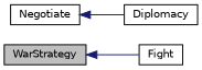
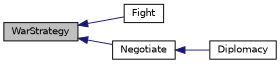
  digraph {
    rankdir=LR
    node [color=black fillcolor=white fontname=Helvetica fontsize=10 shape=record style=filled]
    edge [color=midnightblue dir=back fontname=Helvetica fontsize=10 labelfontname=Helvetica labelfontsize=10 style=solid]
    n1 [fillcolor=grey75 fontcolor=black height=0.2 label=WarStrategy width=0.4]
    n2 [height=0.2 label=Fight width=0.4]
    n3 [height=0.2 label=Negotiate width=0.4]
    n4 [height=0.2 label=Diplomacy width=0.4]
    n1 -> n2
+   n1 -> n3
    n3 -> n4
  }
